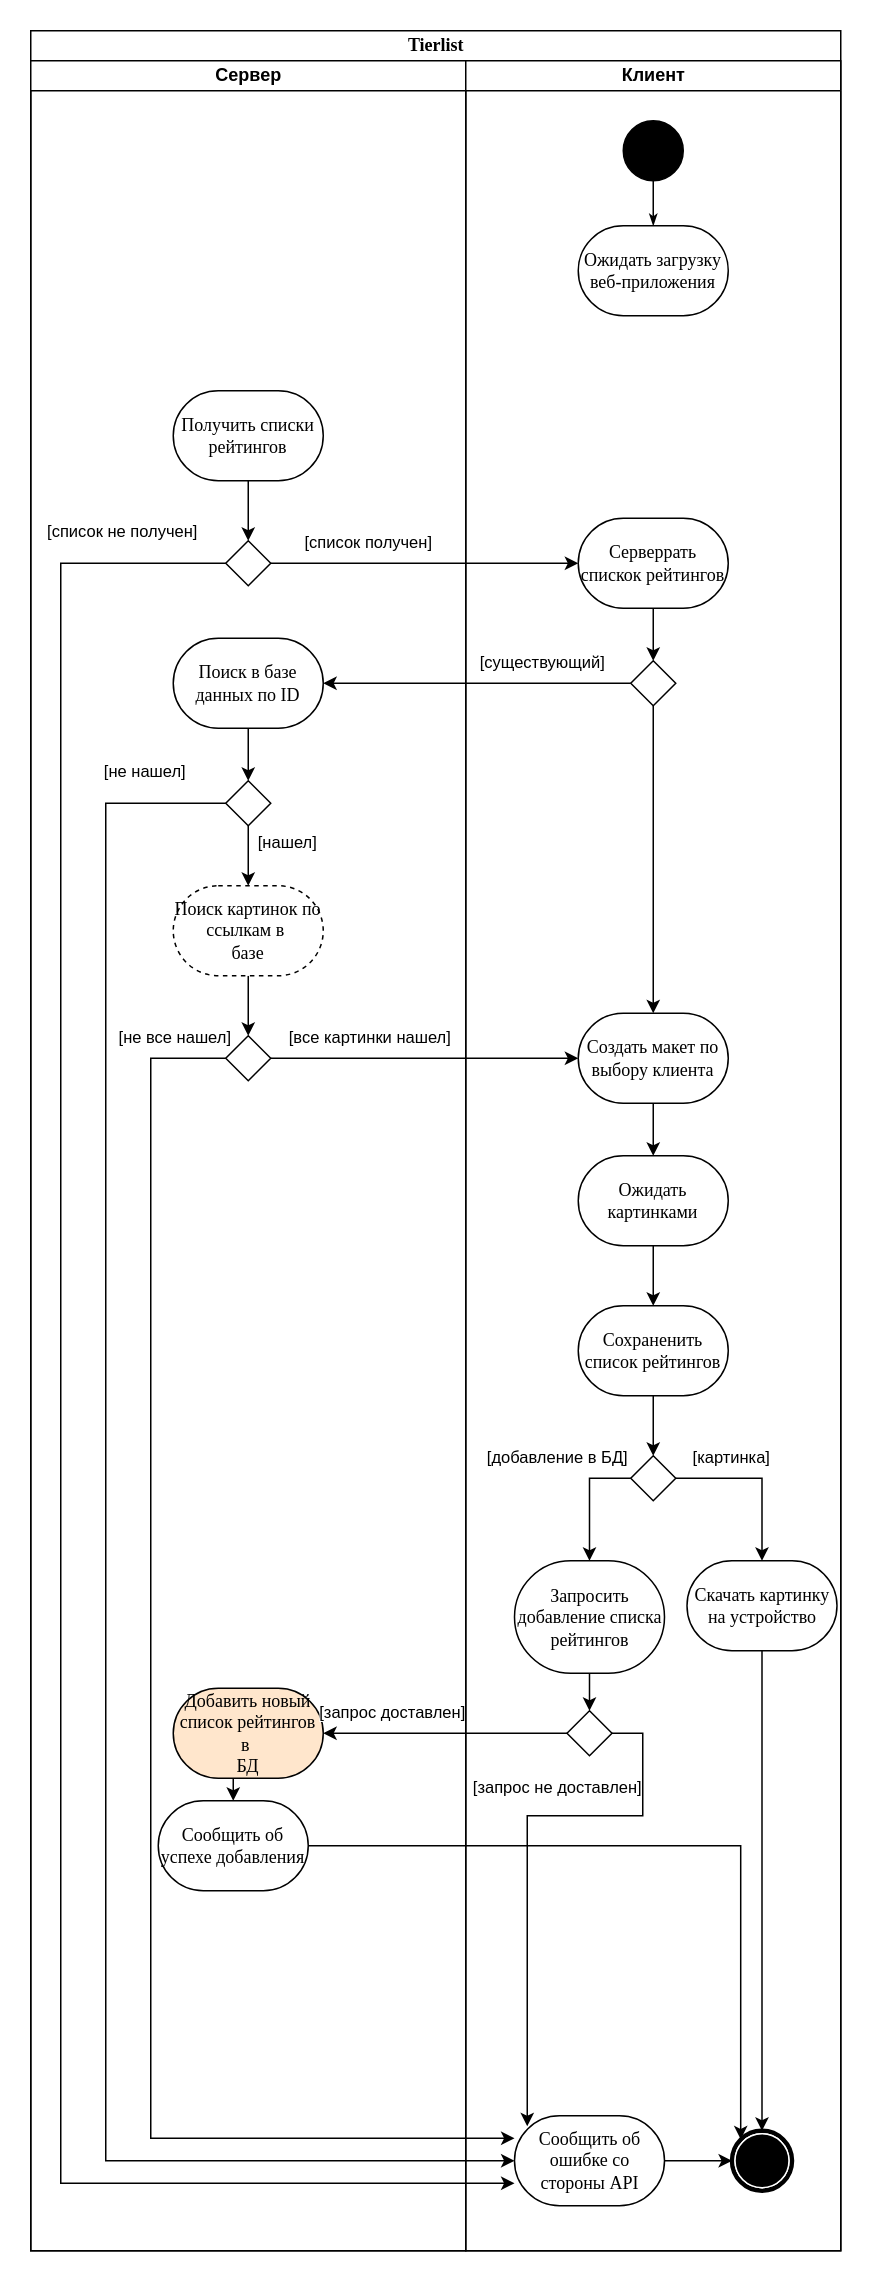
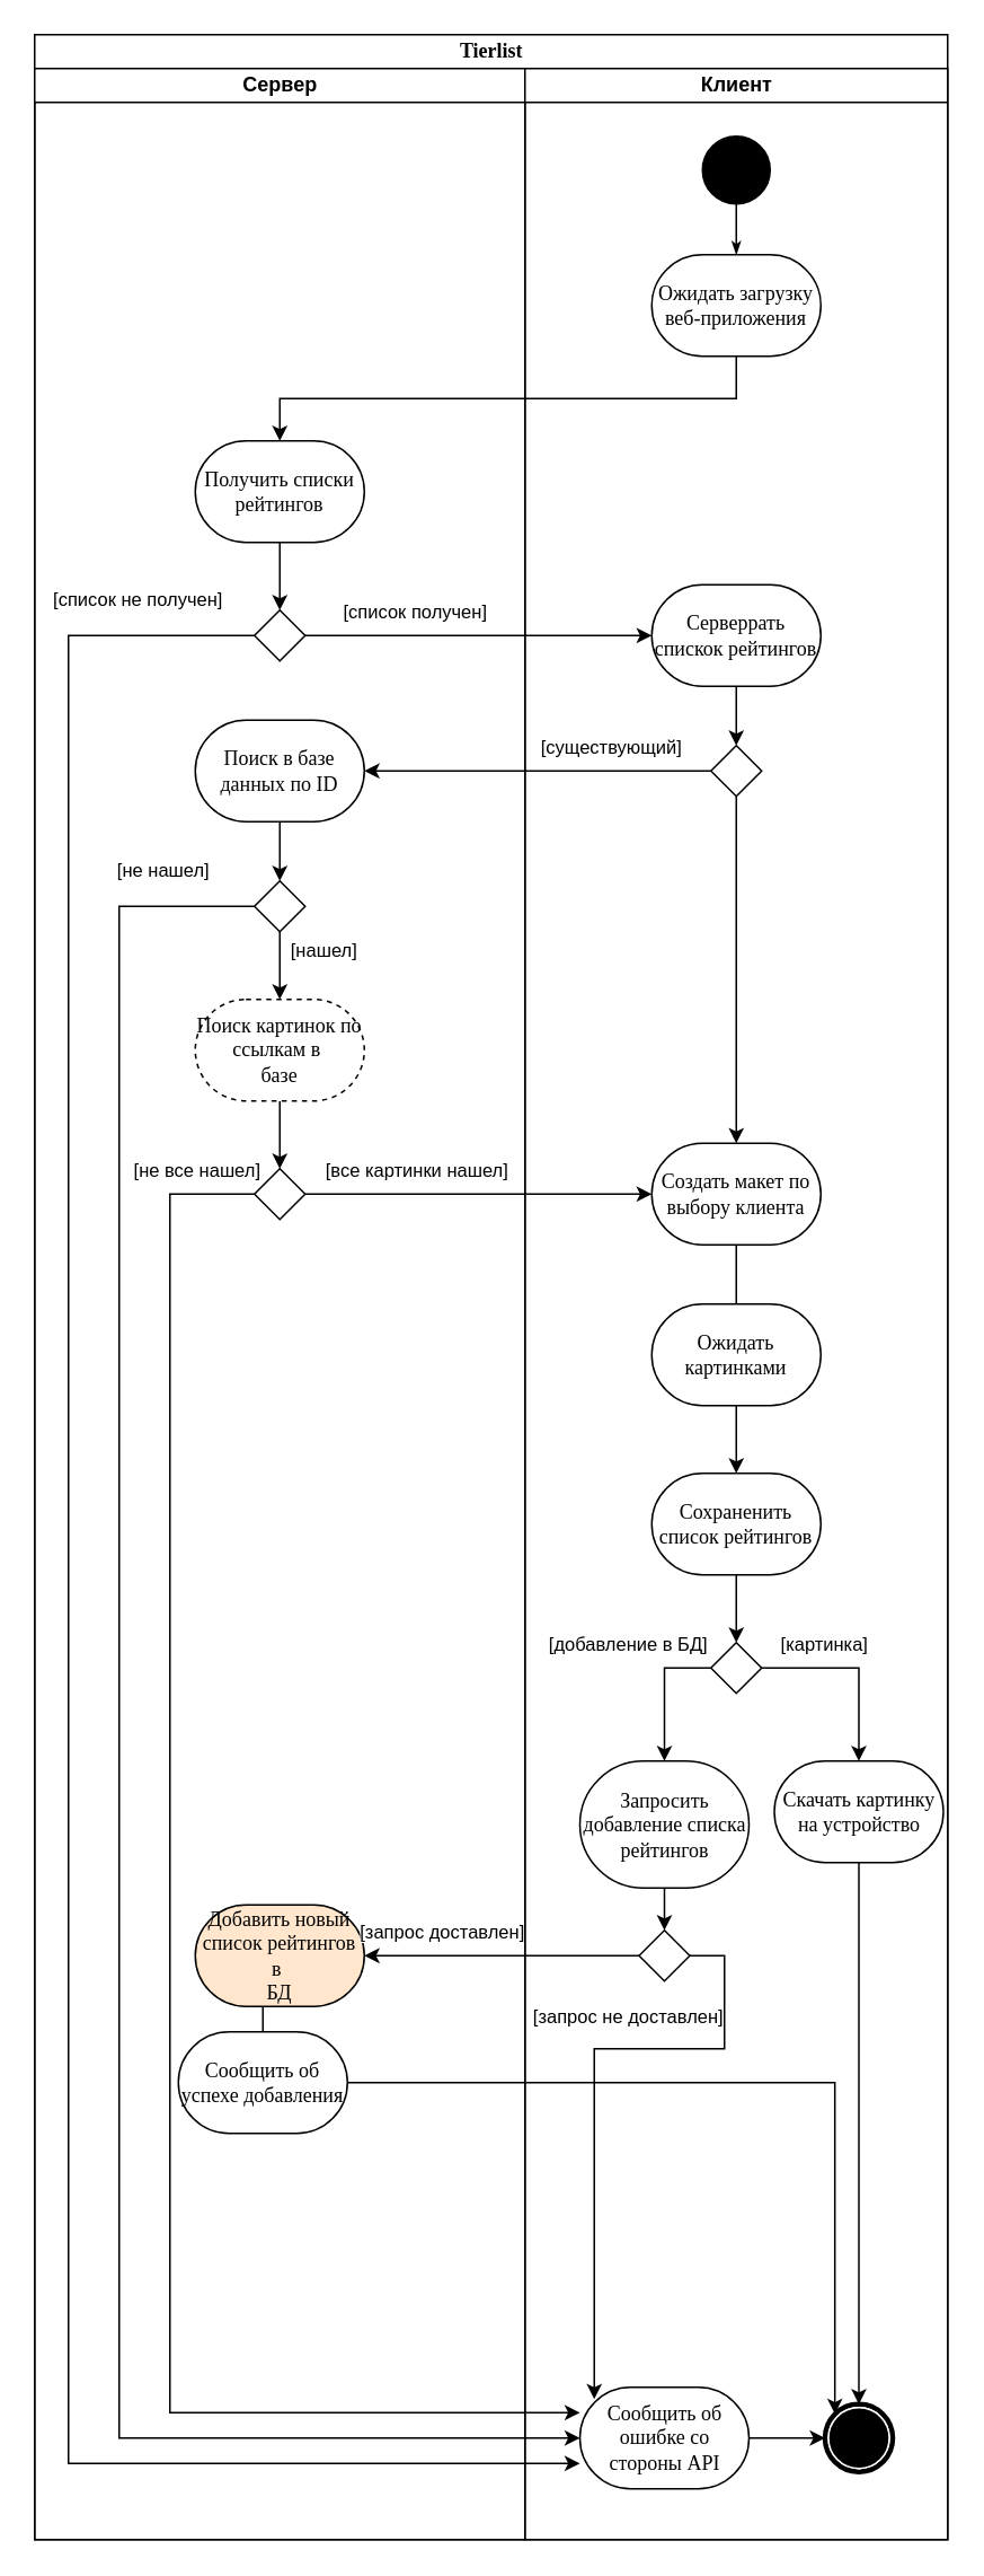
  <mxCell id="0" />
  <mxCell id="1" parent="0" />
  <mxCell id="2" value="Tierlist" style="swimlane;html=1;childLayout=stackLayout;startSize=20;rounded=0;shadow=0;comic=0;labelBackgroundColor=none;strokeWidth=1;fontFamily=Verdana;fontSize=12;align=center;direction=east;" parent="1" vertex="1"><mxGeometry x="20" y="20" width="540" height="1480" as="geometry" /></mxCell>
  <mxCell id="3" value="Сервер" style="swimlane;html=1;startSize=20;direction=east;" parent="2" vertex="1"><mxGeometry y="20" width="290" height="1460" as="geometry" /></mxCell>
  <mxCell id="4" style="edgeStyle=orthogonalEdgeStyle;rounded=0;orthogonalLoop=1;jettySize=auto;html=1;exitX=0.5;exitY=1;exitDx=0;exitDy=0;entryX=0.5;entryY=0;entryDx=0;entryDy=0;" edge="1" parent="3" source="5" target="6"><mxGeometry relative="1" as="geometry" /></mxCell>
  <mxCell id="5" value="Получить списки рейтингов" style="rounded=1;whiteSpace=wrap;html=1;shadow=0;comic=0;labelBackgroundColor=none;strokeWidth=1;fontFamily=Verdana;fontSize=12;align=center;arcSize=50;" vertex="1" parent="3"><mxGeometry x="95" y="220" width="100" height="60" as="geometry" /></mxCell>
  <mxCell id="6" value="" style="rhombus;" vertex="1" parent="3"><mxGeometry x="130" y="320" width="30" height="30" as="geometry" /></mxCell>
  <mxCell id="7" style="edgeStyle=orthogonalEdgeStyle;rounded=0;orthogonalLoop=1;jettySize=auto;html=1;exitX=0.5;exitY=1;exitDx=0;exitDy=0;entryX=0.5;entryY=0;entryDx=0;entryDy=0;" edge="1" parent="3" source="8" target="11"><mxGeometry relative="1" as="geometry" /></mxCell>
  <mxCell id="8" value="Поиск в базе данных по ID" style="rounded=1;whiteSpace=wrap;html=1;shadow=0;comic=0;labelBackgroundColor=none;strokeWidth=1;fontFamily=Verdana;fontSize=12;align=center;arcSize=50;" vertex="1" parent="3"><mxGeometry x="95" y="385" width="100" height="60" as="geometry" /></mxCell>
  <mxCell id="9" style="edgeStyle=orthogonalEdgeStyle;rounded=0;orthogonalLoop=1;jettySize=auto;html=1;exitX=0.5;exitY=1;exitDx=0;exitDy=0;entryX=0.5;entryY=0;entryDx=0;entryDy=0;" edge="1" parent="3" source="11" target="13"><mxGeometry relative="1" as="geometry" /></mxCell>
  <mxCell id="10" value="[нашел]" style="edgeLabel;html=1;align=center;verticalAlign=middle;resizable=0;points=[];" vertex="1" connectable="0" parent="9"><mxGeometry x="-0.5" y="3" relative="1" as="geometry"><mxPoint x="22" as="offset" /></mxGeometry></mxCell>
  <mxCell id="11" value="" style="rhombus;" vertex="1" parent="3"><mxGeometry x="130" y="480" width="30" height="30" as="geometry" /></mxCell>
  <mxCell id="12" style="edgeStyle=orthogonalEdgeStyle;rounded=0;orthogonalLoop=1;jettySize=auto;html=1;exitX=0.5;exitY=1;exitDx=0;exitDy=0;entryX=0.5;entryY=0;entryDx=0;entryDy=0;" edge="1" parent="3" source="13" target="14"><mxGeometry relative="1" as="geometry" /></mxCell>
  <mxCell id="13" value="Поиск картинок по ссылкам в&amp;nbsp;&lt;div&gt;базе&lt;/div&gt;" style="rounded=1;whiteSpace=wrap;html=1;shadow=0;comic=0;labelBackgroundColor=none;strokeWidth=1;fontFamily=Verdana;fontSize=12;align=center;arcSize=50;dashed=1;" vertex="1" parent="3"><mxGeometry x="95" y="550" width="100" height="60" as="geometry" /></mxCell>
  <mxCell id="14" value="" style="rhombus;" vertex="1" parent="3"><mxGeometry x="130" y="650" width="30" height="30" as="geometry" /></mxCell>
- <mxCell id="15" style="edgeStyle=orthogonalEdgeStyle;rounded=0;orthogonalLoop=1;jettySize=auto;html=1;exitX=0.5;exitY=1;exitDx=0;exitDy=0;entryX=0.5;entryY=0;entryDx=0;entryDy=0;" edge="1" parent="3" source="16" target="17"><mxGeometry relative="1" as="geometry" /></mxCell>
+ <mxCell id="15" style="edgeStyle=orthogonalEdgeStyle;rounded=0;orthogonalLoop=1;jettySize=auto;html=1;exitX=0.5;exitY=1;exitDx=0;exitDy=0;entryX=0.5;entryY=0;entryDx=0;entryDy=0;endArrow=none;" edge="1" parent="3" source="16" target="17"><mxGeometry relative="1" as="geometry" /></mxCell>
  <mxCell id="16" value="Добавить новый список рейтингов в&amp;nbsp;&lt;div&gt;&lt;span style=&quot;background-color: initial;&quot;&gt;БД&lt;/span&gt;&lt;/div&gt;" style="rounded=1;whiteSpace=wrap;html=1;shadow=0;comic=0;labelBackgroundColor=none;strokeWidth=1;fontFamily=Verdana;fontSize=12;align=center;arcSize=50;fillColor=#ffe6cc;" vertex="1" parent="3"><mxGeometry x="95" y="1085" width="100" height="60" as="geometry" /></mxCell>
  <mxCell id="17" value="Сообщить об успехе добавления" style="rounded=1;whiteSpace=wrap;html=1;shadow=0;comic=0;labelBackgroundColor=none;strokeWidth=1;fontFamily=Verdana;fontSize=12;align=center;arcSize=50;" vertex="1" parent="3"><mxGeometry x="85" y="1160" width="100" height="60" as="geometry" /></mxCell>
+ <mxCell id="18" style="edgeStyle=orthogonalEdgeStyle;rounded=0;orthogonalLoop=1;jettySize=auto;html=1;exitX=0.5;exitY=1;exitDx=0;exitDy=0;entryX=0.5;entryY=0;entryDx=0;entryDy=0;" edge="1" parent="2" source="36" target="5"><mxGeometry relative="1" as="geometry" /></mxCell>
  <mxCell id="19" style="edgeStyle=orthogonalEdgeStyle;rounded=0;orthogonalLoop=1;jettySize=auto;html=1;exitX=0;exitY=0.5;exitDx=0;exitDy=0;entryX=0;entryY=0.75;entryDx=0;entryDy=0;" edge="1" parent="2" source="6" target="39"><mxGeometry relative="1" as="geometry"><Array as="points"><mxPoint x="20" y="355" /><mxPoint x="20" y="1435" /></Array></mxGeometry></mxCell>
  <mxCell id="20" value="[список не получен]" style="edgeLabel;html=1;align=center;verticalAlign=middle;resizable=0;points=[];" vertex="1" connectable="0" parent="19"><mxGeometry x="-0.668" y="-2" relative="1" as="geometry"><mxPoint x="42" y="-160" as="offset" /></mxGeometry></mxCell>
  <mxCell id="21" style="edgeStyle=orthogonalEdgeStyle;rounded=0;orthogonalLoop=1;jettySize=auto;html=1;exitX=1;exitY=0.5;exitDx=0;exitDy=0;entryX=0;entryY=0.5;entryDx=0;entryDy=0;" edge="1" parent="2" source="6" target="41"><mxGeometry relative="1" as="geometry" /></mxCell>
  <mxCell id="22" value="[список получен]" style="edgeLabel;html=1;align=center;verticalAlign=middle;resizable=0;points=[];" vertex="1" connectable="0" parent="21"><mxGeometry x="-0.611" relative="1" as="geometry"><mxPoint x="24" y="-15" as="offset" /></mxGeometry></mxCell>
  <mxCell id="23" style="edgeStyle=orthogonalEdgeStyle;rounded=0;orthogonalLoop=1;jettySize=auto;html=1;exitX=0;exitY=0.5;exitDx=0;exitDy=0;entryX=1;entryY=0.5;entryDx=0;entryDy=0;" edge="1" parent="2" source="43" target="8"><mxGeometry relative="1" as="geometry" /></mxCell>
  <mxCell id="24" value="[существующий]" style="edgeLabel;html=1;align=center;verticalAlign=middle;resizable=0;points=[];" vertex="1" connectable="0" parent="23"><mxGeometry x="-0.416" y="-2" relative="1" as="geometry"><mxPoint y="-13" as="offset" /></mxGeometry></mxCell>
  <mxCell id="25" style="edgeStyle=orthogonalEdgeStyle;rounded=0;orthogonalLoop=1;jettySize=auto;html=1;exitX=0;exitY=0.5;exitDx=0;exitDy=0;entryX=0;entryY=0.5;entryDx=0;entryDy=0;" edge="1" parent="2" source="11" target="39"><mxGeometry relative="1" as="geometry"><Array as="points"><mxPoint x="50" y="515" /><mxPoint x="50" y="1420" /></Array></mxGeometry></mxCell>
  <mxCell id="26" value="[не нашел]" style="edgeLabel;html=1;align=center;verticalAlign=middle;resizable=0;points=[];" vertex="1" connectable="0" parent="25"><mxGeometry x="-0.645" relative="1" as="geometry"><mxPoint x="25" y="-165" as="offset" /></mxGeometry></mxCell>
  <mxCell id="27" style="edgeStyle=orthogonalEdgeStyle;rounded=0;orthogonalLoop=1;jettySize=auto;html=1;exitX=1;exitY=0.5;exitDx=0;exitDy=0;" edge="1" parent="2" source="14" target="45"><mxGeometry relative="1" as="geometry" /></mxCell>
  <mxCell id="28" value="[все картинки нашел]" style="edgeLabel;html=1;align=center;verticalAlign=middle;resizable=0;points=[];" vertex="1" connectable="0" parent="27"><mxGeometry x="-0.492" relative="1" as="geometry"><mxPoint x="13" y="-15" as="offset" /></mxGeometry></mxCell>
  <mxCell id="29" style="edgeStyle=orthogonalEdgeStyle;rounded=0;orthogonalLoop=1;jettySize=auto;html=1;exitX=0;exitY=0.5;exitDx=0;exitDy=0;entryX=0;entryY=0.25;entryDx=0;entryDy=0;" edge="1" parent="2" source="14" target="39"><mxGeometry relative="1" as="geometry"><Array as="points"><mxPoint x="80" y="685" /><mxPoint x="80" y="1405" /></Array></mxGeometry></mxCell>
  <mxCell id="30" value="[не все нашел]" style="edgeLabel;html=1;align=center;verticalAlign=middle;resizable=0;points=[];" vertex="1" connectable="0" parent="29"><mxGeometry x="-0.788" y="-1" relative="1" as="geometry"><mxPoint x="16" y="-72" as="offset" /></mxGeometry></mxCell>
  <mxCell id="31" style="edgeStyle=orthogonalEdgeStyle;rounded=0;orthogonalLoop=1;jettySize=auto;html=1;exitX=0;exitY=0.5;exitDx=0;exitDy=0;entryX=1;entryY=0.5;entryDx=0;entryDy=0;" edge="1" parent="2" source="59" target="16"><mxGeometry relative="1" as="geometry" /></mxCell>
  <mxCell id="32" value="[запрос доставлен]" style="edgeLabel;html=1;align=center;verticalAlign=middle;resizable=0;points=[];" vertex="1" connectable="0" parent="31"><mxGeometry x="0.511" relative="1" as="geometry"><mxPoint x="6" y="-15" as="offset" /></mxGeometry></mxCell>
  <mxCell id="33" value="Клиент" style="swimlane;html=1;startSize=20;direction=east;" parent="2" vertex="1"><mxGeometry x="290" y="20" width="250" height="1460" as="geometry" /></mxCell>
  <mxCell id="34" style="edgeStyle=orthogonalEdgeStyle;rounded=0;html=1;labelBackgroundColor=none;startArrow=none;startFill=0;startSize=5;endArrow=classicThin;endFill=1;endSize=5;jettySize=auto;orthogonalLoop=1;strokeWidth=1;fontFamily=Verdana;fontSize=12" parent="33" source="35" target="36" edge="1"><mxGeometry relative="1" as="geometry" /></mxCell>
  <mxCell id="35" value="" style="ellipse;whiteSpace=wrap;html=1;rounded=0;shadow=0;comic=0;labelBackgroundColor=none;strokeWidth=1;fillColor=#000000;fontFamily=Verdana;fontSize=12;align=center;" parent="33" vertex="1"><mxGeometry x="105" y="40" width="40" height="40" as="geometry" /></mxCell>
  <mxCell id="36" value="Ожидать загрузку веб-приложения" style="rounded=1;whiteSpace=wrap;html=1;shadow=0;comic=0;labelBackgroundColor=none;strokeWidth=1;fontFamily=Verdana;fontSize=12;align=center;arcSize=50;" parent="33" vertex="1"><mxGeometry x="75" y="110" width="100" height="60" as="geometry" /></mxCell>
  <mxCell id="37" value="" style="shape=mxgraph.bpmn.shape;html=1;verticalLabelPosition=bottom;labelBackgroundColor=#ffffff;verticalAlign=top;perimeter=ellipsePerimeter;outline=end;symbol=terminate;rounded=0;shadow=0;comic=0;strokeWidth=1;fontFamily=Verdana;fontSize=12;align=center;" parent="33" vertex="1"><mxGeometry x="177.5" y="1380" width="40" height="40" as="geometry" /></mxCell>
  <mxCell id="38" style="edgeStyle=orthogonalEdgeStyle;rounded=0;orthogonalLoop=1;jettySize=auto;html=1;exitX=1;exitY=0.5;exitDx=0;exitDy=0;entryX=0;entryY=0.5;entryDx=0;entryDy=0;" edge="1" parent="33" source="39" target="37"><mxGeometry relative="1" as="geometry" /></mxCell>
  <mxCell id="39" value="Сообщить об ошибке со стороны API" style="rounded=1;whiteSpace=wrap;html=1;shadow=0;comic=0;labelBackgroundColor=none;strokeWidth=1;fontFamily=Verdana;fontSize=12;align=center;arcSize=50;" vertex="1" parent="33"><mxGeometry x="32.5" y="1370" width="100" height="60" as="geometry" /></mxCell>
  <mxCell id="40" style="edgeStyle=orthogonalEdgeStyle;rounded=0;orthogonalLoop=1;jettySize=auto;html=1;exitX=0.5;exitY=1;exitDx=0;exitDy=0;entryX=0.5;entryY=0;entryDx=0;entryDy=0;" edge="1" parent="33" source="41" target="43"><mxGeometry relative="1" as="geometry" /></mxCell>
  <mxCell id="41" value="Сервер&lt;span style=&quot;background-color: initial;&quot;&gt;рать спискок рейтингов&lt;/span&gt;" style="rounded=1;whiteSpace=wrap;html=1;shadow=0;comic=0;labelBackgroundColor=none;strokeWidth=1;fontFamily=Verdana;fontSize=12;align=center;arcSize=50;" vertex="1" parent="33"><mxGeometry x="75" y="305" width="100" height="60" as="geometry" /></mxCell>
  <mxCell id="42" style="edgeStyle=orthogonalEdgeStyle;rounded=0;orthogonalLoop=1;jettySize=auto;html=1;exitX=0.5;exitY=1;exitDx=0;exitDy=0;entryX=0.5;entryY=0;entryDx=0;entryDy=0;" edge="1" parent="33" source="43" target="45"><mxGeometry relative="1" as="geometry" /></mxCell>
  <mxCell id="43" value="" style="rhombus;" vertex="1" parent="33"><mxGeometry x="110" y="400" width="30" height="30" as="geometry" /></mxCell>
- <mxCell id="44" style="edgeStyle=orthogonalEdgeStyle;rounded=0;orthogonalLoop=1;jettySize=auto;html=1;exitX=0.5;exitY=1;exitDx=0;exitDy=0;" edge="1" parent="33" source="45" target="47"><mxGeometry relative="1" as="geometry" /></mxCell>
+ <mxCell id="44" style="edgeStyle=orthogonalEdgeStyle;rounded=0;orthogonalLoop=1;jettySize=auto;html=1;exitX=0.5;exitY=1;exitDx=0;exitDy=0;endArrow=none;" edge="1" parent="33" source="45" target="47"><mxGeometry relative="1" as="geometry" /></mxCell>
  <mxCell id="45" value="Создать макет по выбору клиента" style="rounded=1;whiteSpace=wrap;html=1;shadow=0;comic=0;labelBackgroundColor=none;strokeWidth=1;fontFamily=Verdana;fontSize=12;align=center;arcSize=50;" vertex="1" parent="33"><mxGeometry x="75" y="635" width="100" height="60" as="geometry" /></mxCell>
  <mxCell id="46" style="edgeStyle=orthogonalEdgeStyle;rounded=0;orthogonalLoop=1;jettySize=auto;html=1;exitX=0.5;exitY=1;exitDx=0;exitDy=0;entryX=0.5;entryY=0;entryDx=0;entryDy=0;" edge="1" parent="33" source="47" target="49"><mxGeometry relative="1" as="geometry" /></mxCell>
  <mxCell id="47" value="Ожидать картинками" style="rounded=1;whiteSpace=wrap;html=1;shadow=0;comic=0;labelBackgroundColor=none;strokeWidth=1;fontFamily=Verdana;fontSize=12;align=center;arcSize=50;" vertex="1" parent="33"><mxGeometry x="75" y="730" width="100" height="60" as="geometry" /></mxCell>
  <mxCell id="48" style="edgeStyle=orthogonalEdgeStyle;rounded=0;orthogonalLoop=1;jettySize=auto;html=1;exitX=0.5;exitY=1;exitDx=0;exitDy=0;entryX=0.5;entryY=0;entryDx=0;entryDy=0;" edge="1" parent="33" source="49" target="54"><mxGeometry relative="1" as="geometry" /></mxCell>
  <mxCell id="49" value="Сохраненить список рейтингов" style="rounded=1;whiteSpace=wrap;html=1;shadow=0;comic=0;labelBackgroundColor=none;strokeWidth=1;fontFamily=Verdana;fontSize=12;align=center;arcSize=50;" vertex="1" parent="33"><mxGeometry x="75" y="830" width="100" height="60" as="geometry" /></mxCell>
  <mxCell id="50" style="edgeStyle=orthogonalEdgeStyle;rounded=0;orthogonalLoop=1;jettySize=auto;html=1;exitX=1;exitY=0.5;exitDx=0;exitDy=0;entryX=0.5;entryY=0;entryDx=0;entryDy=0;" edge="1" parent="33" source="54" target="56"><mxGeometry relative="1" as="geometry" /></mxCell>
  <mxCell id="51" value="[картинка]" style="edgeLabel;html=1;align=center;verticalAlign=middle;resizable=0;points=[];" vertex="1" connectable="0" parent="50"><mxGeometry x="-0.382" relative="1" as="geometry"><mxPoint x="1" y="-15" as="offset" /></mxGeometry></mxCell>
  <mxCell id="52" style="edgeStyle=orthogonalEdgeStyle;rounded=0;orthogonalLoop=1;jettySize=auto;html=1;exitX=0;exitY=0.5;exitDx=0;exitDy=0;entryX=0.5;entryY=0;entryDx=0;entryDy=0;" edge="1" parent="33" source="54" target="58"><mxGeometry relative="1" as="geometry" /></mxCell>
  <mxCell id="53" value="[добавление в БД]" style="edgeLabel;html=1;align=center;verticalAlign=middle;resizable=0;points=[];" vertex="1" connectable="0" parent="52"><mxGeometry x="0.109" y="2" relative="1" as="geometry"><mxPoint x="-24" y="-33" as="offset" /></mxGeometry></mxCell>
  <mxCell id="54" value="" style="rhombus;" vertex="1" parent="33"><mxGeometry x="110" y="930" width="30" height="30" as="geometry" /></mxCell>
  <mxCell id="55" style="edgeStyle=orthogonalEdgeStyle;rounded=0;orthogonalLoop=1;jettySize=auto;html=1;exitX=0.5;exitY=1;exitDx=0;exitDy=0;entryX=0.5;entryY=0;entryDx=0;entryDy=0;" edge="1" parent="33" source="56" target="37"><mxGeometry relative="1" as="geometry" /></mxCell>
  <mxCell id="56" value="Скачать картинку на устройство" style="rounded=1;whiteSpace=wrap;html=1;shadow=0;comic=0;labelBackgroundColor=none;strokeWidth=1;fontFamily=Verdana;fontSize=12;align=center;arcSize=50;" vertex="1" parent="33"><mxGeometry x="147.5" y="1000" width="100" height="60" as="geometry" /></mxCell>
  <mxCell id="57" style="edgeStyle=orthogonalEdgeStyle;rounded=0;orthogonalLoop=1;jettySize=auto;html=1;exitX=0.5;exitY=1;exitDx=0;exitDy=0;entryX=0.5;entryY=0;entryDx=0;entryDy=0;" edge="1" parent="33" source="58" target="59"><mxGeometry relative="1" as="geometry" /></mxCell>
  <mxCell id="58" value="Запросить добавление списка рейтингов" style="rounded=1;whiteSpace=wrap;html=1;shadow=0;comic=0;labelBackgroundColor=none;strokeWidth=1;fontFamily=Verdana;fontSize=12;align=center;arcSize=50;" vertex="1" parent="33"><mxGeometry x="32.5" y="1000" width="100" height="75" as="geometry" /></mxCell>
  <mxCell id="59" value="" style="rhombus;" vertex="1" parent="33"><mxGeometry x="67.5" y="1100" width="30" height="30" as="geometry" /></mxCell>
  <mxCell id="60" style="edgeStyle=orthogonalEdgeStyle;rounded=0;orthogonalLoop=1;jettySize=auto;html=1;exitX=1;exitY=0.5;exitDx=0;exitDy=0;entryX=0.085;entryY=0.117;entryDx=0;entryDy=0;entryPerimeter=0;" edge="1" parent="33" source="59" target="39"><mxGeometry relative="1" as="geometry"><Array as="points"><mxPoint x="118" y="1115" /><mxPoint x="118" y="1170" /><mxPoint x="41" y="1170" /></Array></mxGeometry></mxCell>
  <mxCell id="61" value="[запрос не доставлен]" style="edgeLabel;html=1;align=center;verticalAlign=middle;resizable=0;points=[];" vertex="1" connectable="0" parent="60"><mxGeometry x="-0.667" relative="1" as="geometry"><mxPoint x="-58" y="-4" as="offset" /></mxGeometry></mxCell>
  <mxCell id="62" style="edgeStyle=orthogonalEdgeStyle;rounded=0;orthogonalLoop=1;jettySize=auto;html=1;exitX=1;exitY=0.5;exitDx=0;exitDy=0;entryX=0.145;entryY=0.145;entryDx=0;entryDy=0;entryPerimeter=0;" edge="1" parent="2" source="17" target="37"><mxGeometry relative="1" as="geometry" /></mxCell>
